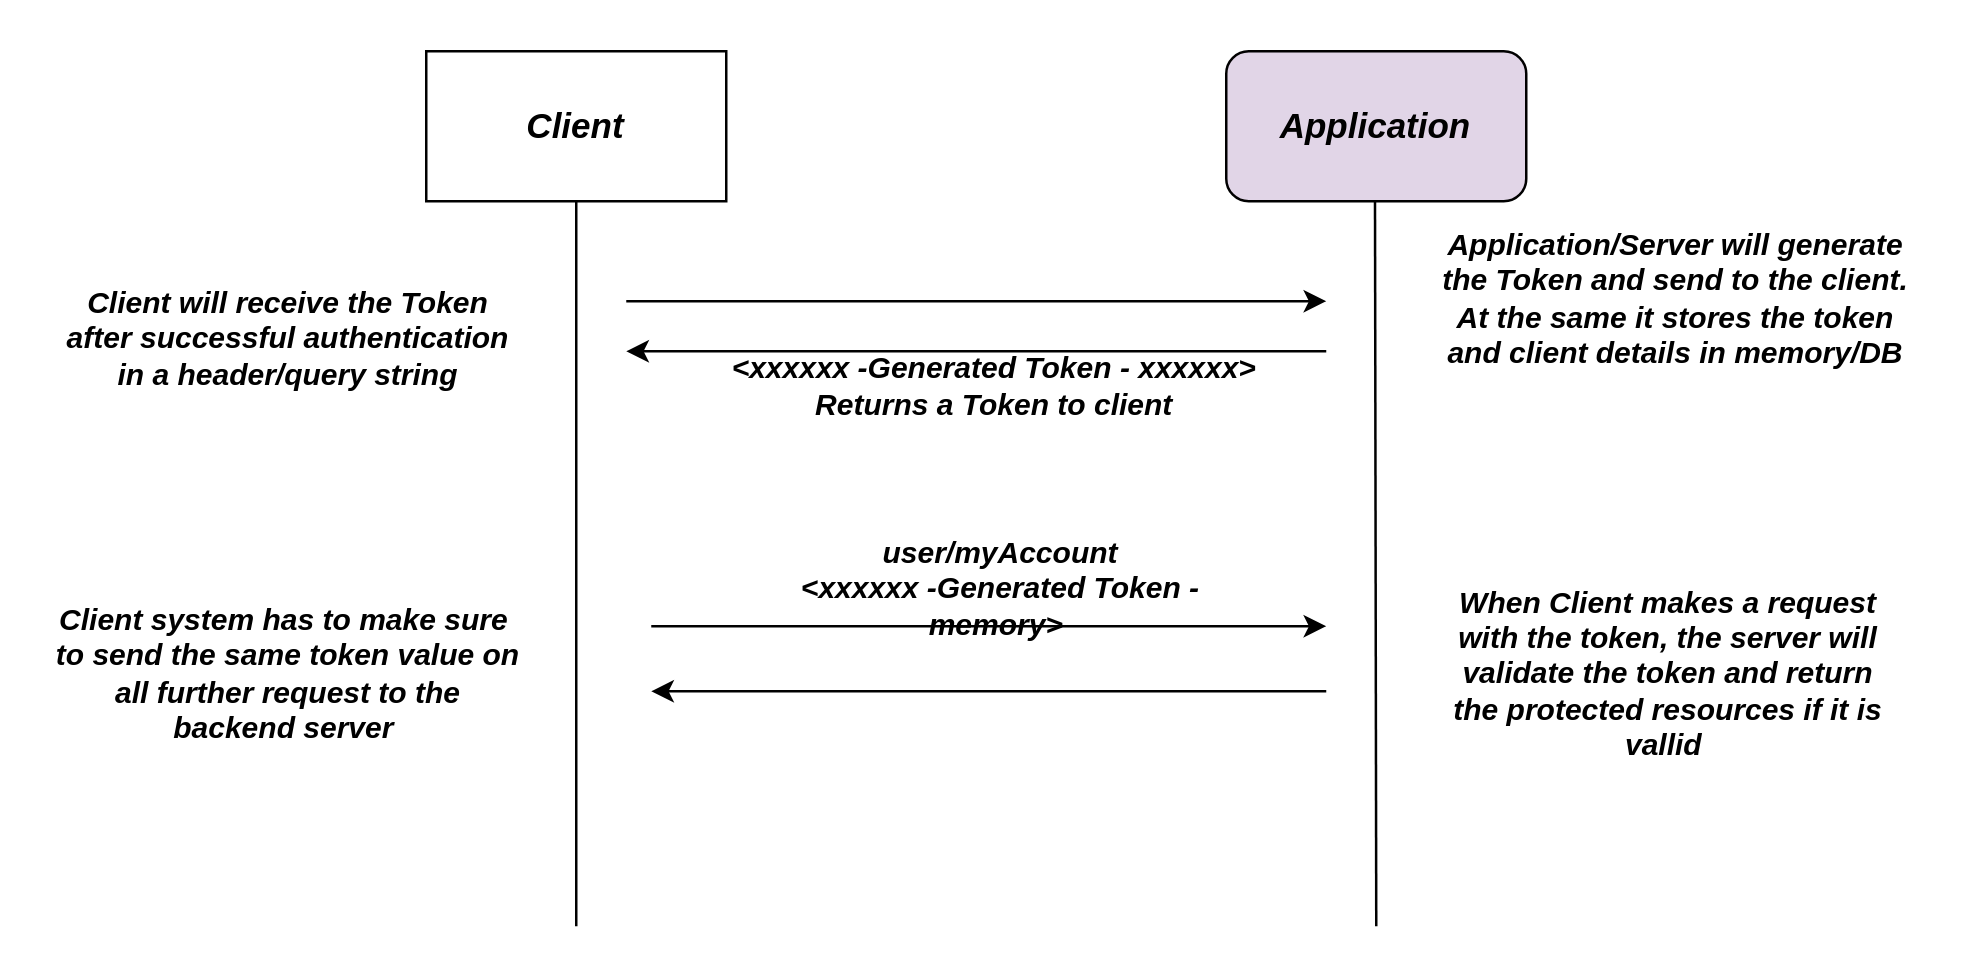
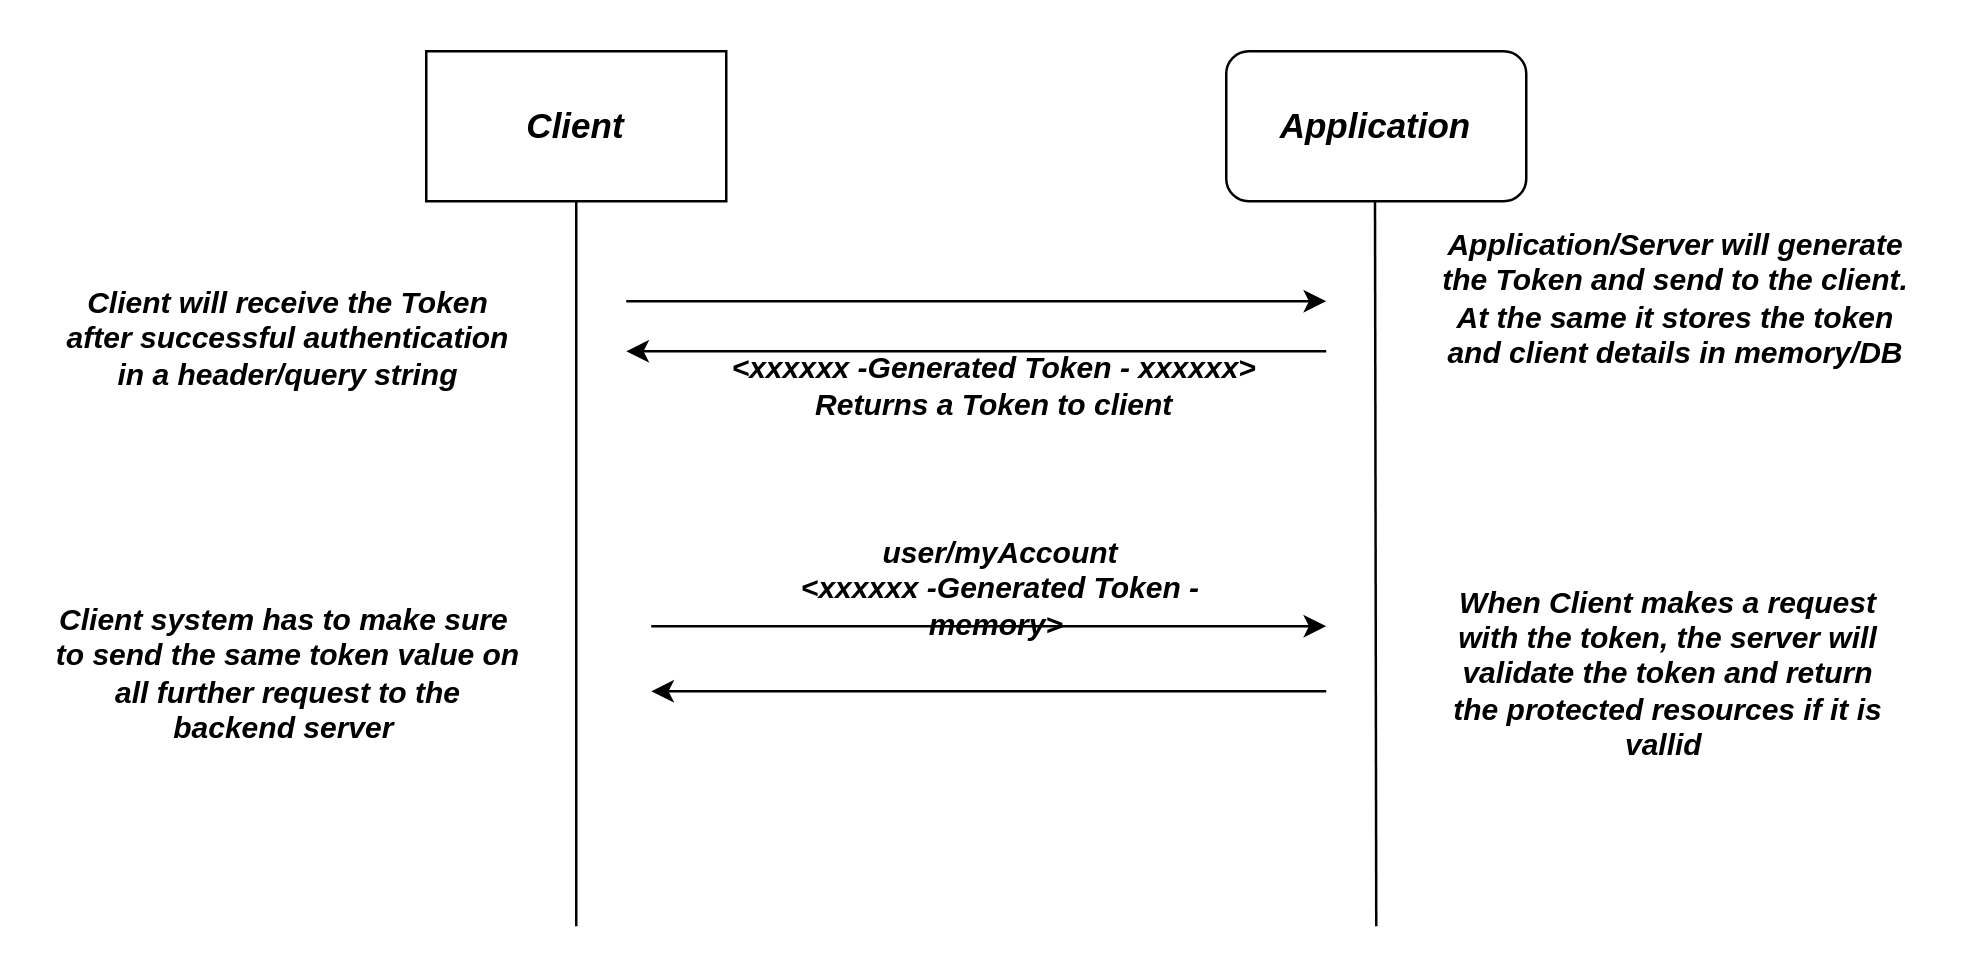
  <mxCell id="0" />
  <mxCell id="1" parent="0" />
  <mxCell id="2" value="&lt;font style=&quot;font-size: 14px;&quot;&gt;&lt;b&gt;&lt;i&gt;Client&lt;/i&gt;&lt;/b&gt;&lt;/font&gt;" style="whiteSpace=wrap;html=1;rounded=0;" vertex="1" parent="1"><mxGeometry x="170" y="20" width="120" height="60" as="geometry" /></mxCell>
- <mxCell id="3" value="&lt;font style=&quot;font-size: 14px;&quot;&gt;&lt;b&gt;&lt;i&gt;Application&lt;/i&gt;&lt;/b&gt;&lt;/font&gt;" style="rounded=1;whiteSpace=wrap;html=1;fillColor=#e1d5e7;" vertex="1" parent="1"><mxGeometry x="490" y="20" width="120" height="60" as="geometry" /></mxCell>
+ <mxCell id="3" value="&lt;font style=&quot;font-size: 14px;&quot;&gt;&lt;b&gt;&lt;i&gt;Application&lt;/i&gt;&lt;/b&gt;&lt;/font&gt;" style="rounded=1;whiteSpace=wrap;html=1;" vertex="1" parent="1"><mxGeometry x="490" y="20" width="120" height="60" as="geometry" /></mxCell>
  <mxCell id="4" value="" style="endArrow=none;html=1;rounded=0;entryX=0.5;entryY=1;entryDx=0;entryDy=0;" edge="1" parent="1" target="2"><mxGeometry width="50" height="50" relative="1" as="geometry"><mxPoint x="230" y="370" as="sourcePoint" /><mxPoint x="280" y="150" as="targetPoint" /></mxGeometry></mxCell>
  <mxCell id="5" value="" style="endArrow=none;html=1;rounded=0;entryX=0.5;entryY=1;entryDx=0;entryDy=0;" edge="1" parent="1"><mxGeometry width="50" height="50" relative="1" as="geometry"><mxPoint x="550" y="370" as="sourcePoint" /><mxPoint x="549.5" y="80" as="targetPoint" /></mxGeometry></mxCell>
  <mxCell id="6" value="" style="endArrow=classic;html=1;rounded=0;" edge="1" parent="1"><mxGeometry width="50" height="50" relative="1" as="geometry"><mxPoint x="250" y="120" as="sourcePoint" /><mxPoint x="530" y="120" as="targetPoint" /></mxGeometry></mxCell>
  <mxCell id="7" value="" style="endArrow=classic;html=1;rounded=0;" edge="1" parent="1"><mxGeometry width="50" height="50" relative="1" as="geometry"><mxPoint x="530" y="140" as="sourcePoint" /><mxPoint x="250" y="140" as="targetPoint" /></mxGeometry></mxCell>
  <mxCell id="8" value="&lt;i&gt;&lt;b&gt;&amp;lt;xxxxxx -Generated Token - xxxxxx&amp;gt;&lt;br&gt;Returns a Token to client&lt;/b&gt;&lt;/i&gt;" style="text;html=1;align=center;verticalAlign=middle;resizable=0;points=[];autosize=1;strokeColor=none;fillColor=none;" vertex="1" parent="1"><mxGeometry x="282" y="134" width="230" height="40" as="geometry" /></mxCell>
  <mxCell id="9" value="&lt;b&gt;&lt;i&gt;Application/Server will generate the Token and send to the client. At the same it stores the token and client details in memory/DB&lt;/i&gt;&lt;/b&gt;" style="text;html=1;align=center;verticalAlign=middle;whiteSpace=wrap;rounded=0;" vertex="1" parent="1"><mxGeometry x="570" y="104" width="200" height="30" as="geometry" /></mxCell>
  <mxCell id="10" value="&lt;b&gt;&lt;i&gt;Client will receive the Token after successful authentication in a header/query string&lt;/i&gt;&lt;/b&gt;" style="text;html=1;align=center;verticalAlign=middle;whiteSpace=wrap;rounded=0;" vertex="1" parent="1"><mxGeometry x="20" y="120" width="190" height="30" as="geometry" /></mxCell>
  <mxCell id="11" value="" style="endArrow=classic;html=1;rounded=0;" edge="1" parent="1"><mxGeometry width="50" height="50" relative="1" as="geometry"><mxPoint x="260" y="250" as="sourcePoint" /><mxPoint x="530" y="250" as="targetPoint" /></mxGeometry></mxCell>
  <mxCell id="12" value="" style="endArrow=classic;html=1;rounded=0;" edge="1" parent="1"><mxGeometry width="50" height="50" relative="1" as="geometry"><mxPoint x="530" y="276" as="sourcePoint" /><mxPoint x="260" y="276" as="targetPoint" /></mxGeometry></mxCell>
  <mxCell id="13" value="&lt;b&gt;&lt;i&gt;user/myAccount&lt;br&gt;&lt;span style=&quot;border-color: var(--border-color);&quot;&gt;&lt;span style=&quot;border-color: var(--border-color);&quot;&gt;&amp;lt;xxxxxx -Generated Token - memory&amp;gt;&lt;/span&gt;&lt;/span&gt;&amp;nbsp;&lt;/i&gt;&lt;/b&gt;" style="text;html=1;align=center;verticalAlign=middle;whiteSpace=wrap;rounded=0;" vertex="1" parent="1"><mxGeometry x="290" y="220" width="220" height="30" as="geometry" /></mxCell>
  <mxCell id="14" value="&lt;b&gt;&lt;i&gt;Client system has to make sure&amp;nbsp; to send the same token value on all further request to the backend server&amp;nbsp;&lt;/i&gt;&lt;/b&gt;" style="text;html=1;align=center;verticalAlign=middle;whiteSpace=wrap;rounded=0;" vertex="1" parent="1"><mxGeometry x="20" y="254" width="190" height="30" as="geometry" /></mxCell>
  <mxCell id="15" value="&lt;b&gt;&lt;i&gt;When Client makes a request with the token, the server will validate the token and return the protected resources if it is vallid&amp;nbsp;&lt;/i&gt;&lt;/b&gt;" style="text;html=1;align=center;verticalAlign=middle;whiteSpace=wrap;rounded=0;" vertex="1" parent="1"><mxGeometry x="577" y="254" width="180" height="30" as="geometry" /></mxCell>
